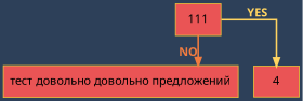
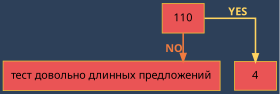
  digraph {
    bgcolor="#2D4059"
    splines=ortho
    node [color="#ECC237" fillcolor="#EA5455" fontname=verdana shape=record style=filled]
    edge [fontname="verdana bold" penwidth=2]
    n1 [label=4]
-   n2 [label="тест довольно довольно предложений"]
-   n3 [label=111]
+   n2 [label="тест довольно длинных предложений"]
+   n3 [label=110]
    subgraph sub_1 {
      rank=same
      n1
      n2
    }
    n2 -> n1 [style=invis fontname="" penwidth=""]
    n3 -> n1 [color="#FFD460" fontcolor="#FFD460" xlabel=YES]
    n3 -> n2 [color="#F07B3F" fontcolor="#F07B3F" xlabel=NO]
  }
